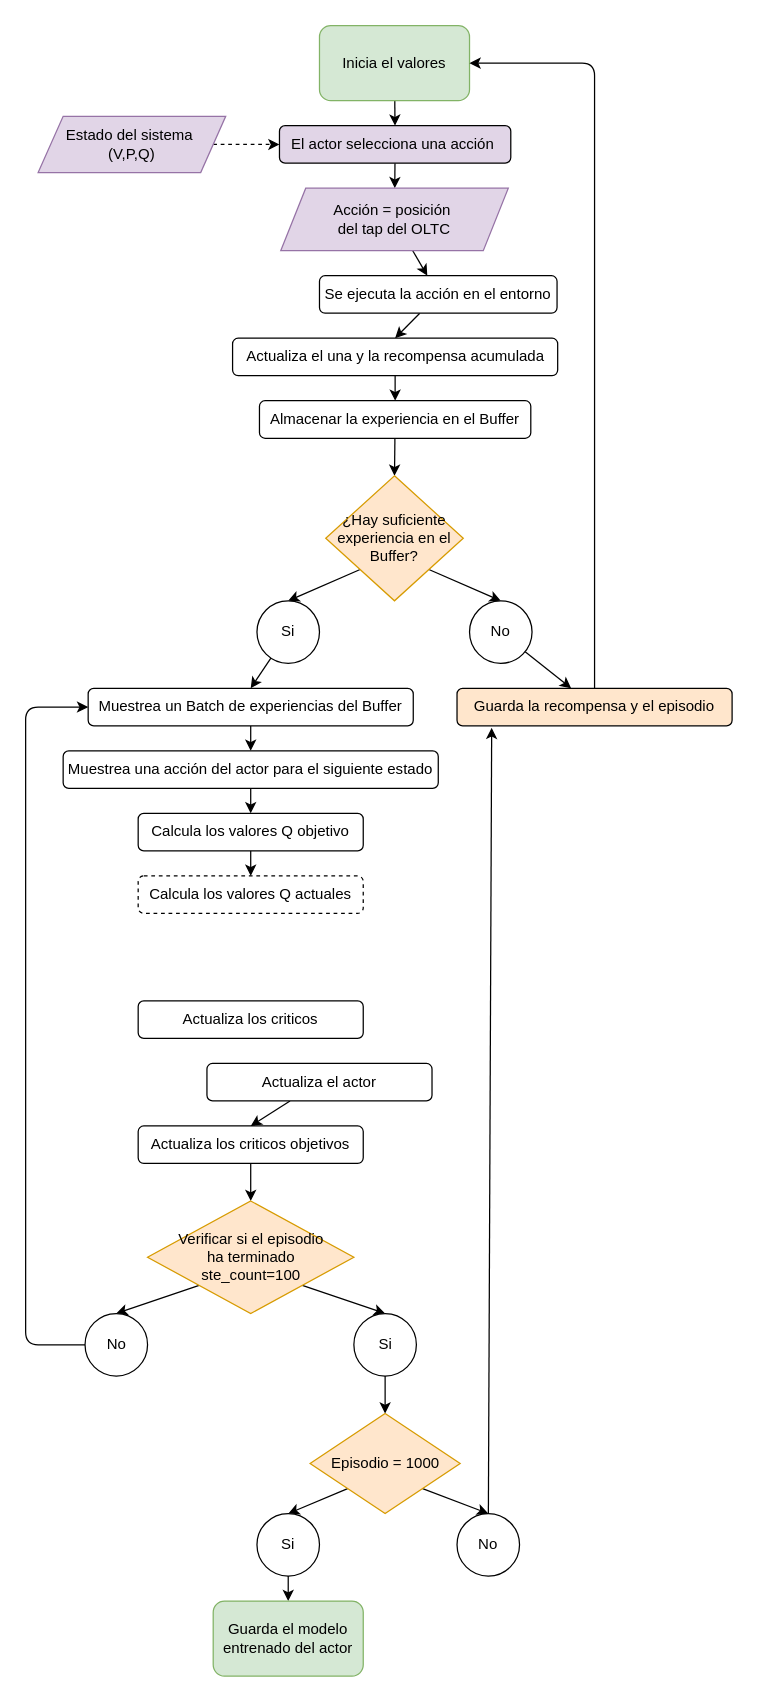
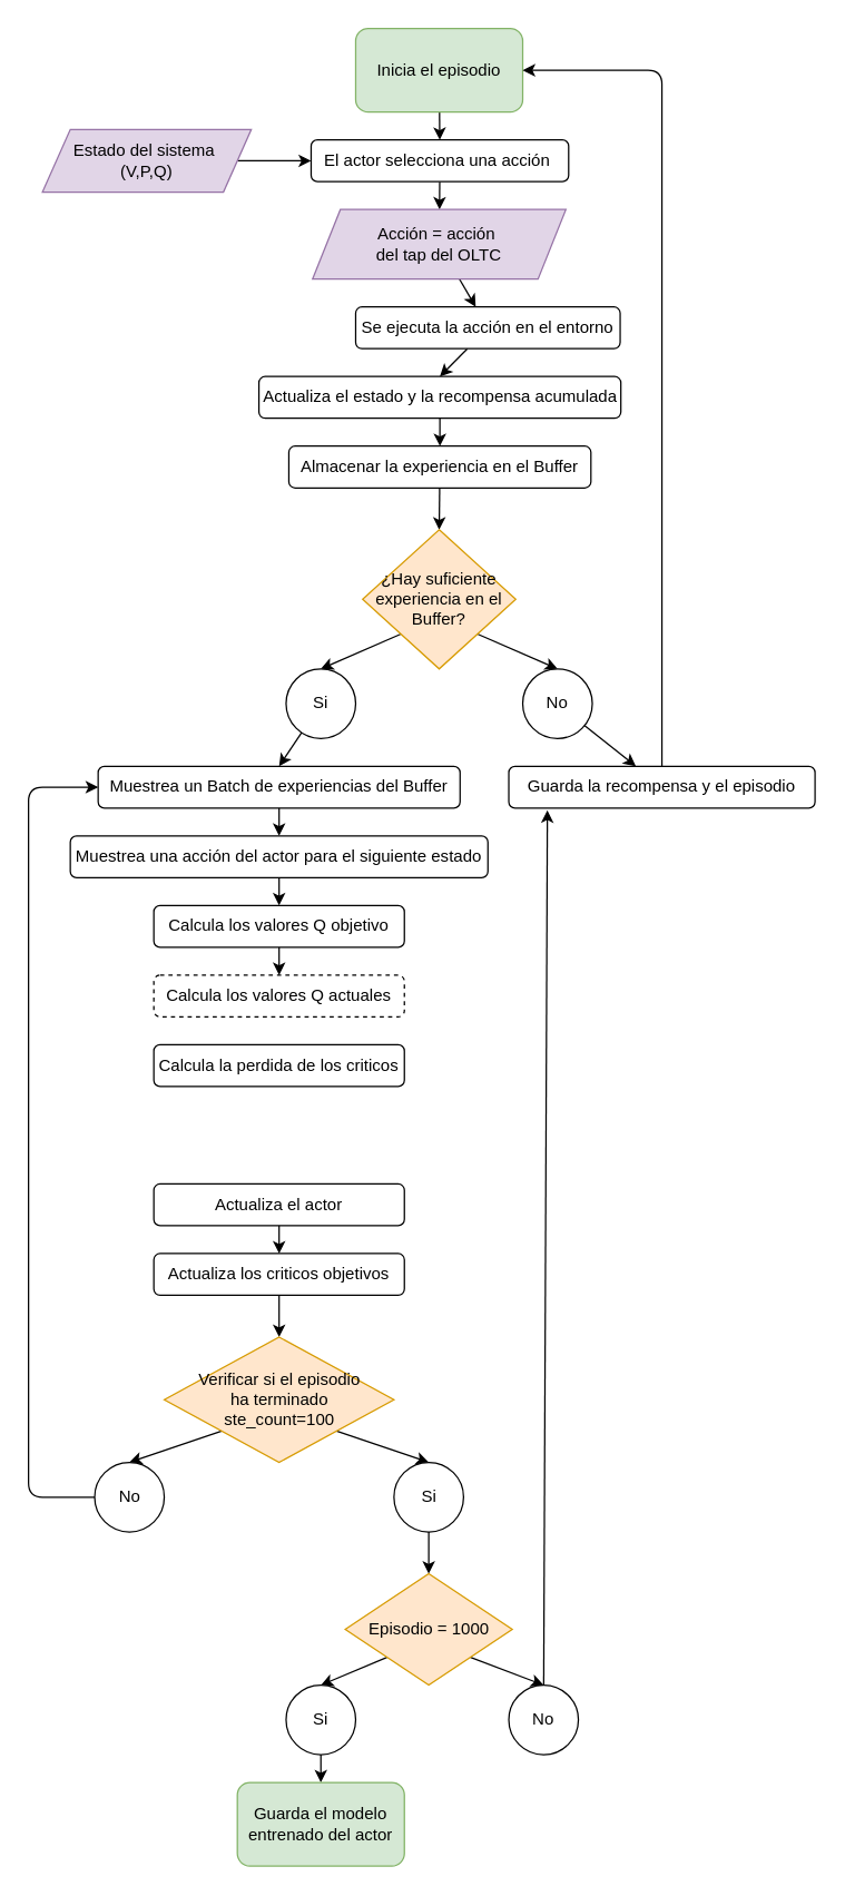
  <mxCell id="0" />
  <mxCell id="1" parent="0" />
  <mxCell id="2" style="edgeStyle=none;html=1;" parent="1" source="3" target="5" edge="1"><mxGeometry relative="1" as="geometry" /></mxCell>
- <mxCell id="3" value="Inicia el valores" style="rounded=1;whiteSpace=wrap;html=1;fillColor=#d5e8d4;strokeColor=#82b366;" parent="1" vertex="1"><mxGeometry x="255" y="20" width="120" height="60" as="geometry" /></mxCell>
+ <mxCell id="3" value="Inicia el episodio" style="rounded=1;whiteSpace=wrap;html=1;fillColor=#d5e8d4;strokeColor=#82b366;" parent="1" vertex="1"><mxGeometry x="255" y="20" width="120" height="60" as="geometry" /></mxCell>
  <mxCell id="4" value="" style="edgeStyle=none;html=1;" edge="1" parent="1" source="5" target="52"><mxGeometry relative="1" as="geometry" /></mxCell>
- <mxCell id="5" value="El actor selecciona una acción&amp;nbsp;" style="rounded=1;whiteSpace=wrap;html=1;fillColor=#e1d5e7;" parent="1" vertex="1"><mxGeometry x="223" y="100" width="185" height="30" as="geometry" /></mxCell>
+ <mxCell id="5" value="El actor selecciona una acción&amp;nbsp;" style="rounded=1;whiteSpace=wrap;html=1;" parent="1" vertex="1"><mxGeometry x="223" y="100" width="185" height="30" as="geometry" /></mxCell>
  <mxCell id="6" style="edgeStyle=none;html=1;entryX=0.5;entryY=0;entryDx=0;entryDy=0;" parent="1" source="7" target="11" edge="1"><mxGeometry relative="1" as="geometry" /></mxCell>
  <mxCell id="7" value="Se ejecuta la acción en el entorno" style="rounded=1;whiteSpace=wrap;html=1;" parent="1" vertex="1"><mxGeometry x="255" y="220" width="190" height="30" as="geometry" /></mxCell>
  <mxCell id="8" style="edgeStyle=none;html=1;entryX=0.5;entryY=0;entryDx=0;entryDy=0;" parent="1" source="9" target="45" edge="1"><mxGeometry relative="1" as="geometry"><mxPoint x="315" y="630" as="targetPoint" /></mxGeometry></mxCell>
  <mxCell id="9" value="Almacenar la experiencia en el Buffer" style="rounded=1;whiteSpace=wrap;html=1;" parent="1" vertex="1"><mxGeometry x="207" y="320" width="217" height="30" as="geometry" /></mxCell>
  <mxCell id="10" style="edgeStyle=none;html=1;entryX=0.5;entryY=0;entryDx=0;entryDy=0;" parent="1" source="11" target="9" edge="1"><mxGeometry relative="1" as="geometry" /></mxCell>
- <mxCell id="11" value="Actualiza el una y la recompensa acumulada" style="rounded=1;whiteSpace=wrap;html=1;" parent="1" vertex="1"><mxGeometry x="185.5" y="270" width="260" height="30" as="geometry" /></mxCell>
+ <mxCell id="11" value="Actualiza el estado y la recompensa acumulada" style="rounded=1;whiteSpace=wrap;html=1;" parent="1" vertex="1"><mxGeometry x="185.5" y="270" width="260" height="30" as="geometry" /></mxCell>
  <mxCell id="12" style="edgeStyle=none;html=1;entryX=0.5;entryY=0;entryDx=0;entryDy=0;exitX=0;exitY=1;exitDx=0;exitDy=0;" parent="1" source="45" target="15" edge="1"><mxGeometry relative="1" as="geometry"><mxPoint x="299.211" y="690" as="sourcePoint" /></mxGeometry></mxCell>
  <mxCell id="13" style="edgeStyle=none;html=1;entryX=0.5;entryY=0;entryDx=0;entryDy=0;exitX=1;exitY=1;exitDx=0;exitDy=0;" parent="1" source="45" target="17" edge="1"><mxGeometry relative="1" as="geometry"><mxPoint x="330.789" y="690" as="sourcePoint" /></mxGeometry></mxCell>
  <mxCell id="14" style="edgeStyle=none;html=1;entryX=0.5;entryY=0;entryDx=0;entryDy=0;" parent="1" source="15" target="21" edge="1"><mxGeometry relative="1" as="geometry" /></mxCell>
  <mxCell id="15" value="Si" style="ellipse;whiteSpace=wrap;html=1;aspect=fixed;" parent="1" vertex="1"><mxGeometry x="205" y="480" width="50" height="50" as="geometry" /></mxCell>
  <mxCell id="16" style="edgeStyle=none;html=1;" parent="1" source="17" target="19" edge="1"><mxGeometry relative="1" as="geometry" /></mxCell>
  <mxCell id="17" value="No" style="ellipse;whiteSpace=wrap;html=1;aspect=fixed;" parent="1" vertex="1"><mxGeometry x="375" y="480" width="50" height="50" as="geometry" /></mxCell>
  <mxCell id="18" style="edgeStyle=none;html=1;entryX=1;entryY=0.5;entryDx=0;entryDy=0;" parent="1" source="19" target="3" edge="1"><mxGeometry relative="1" as="geometry"><Array as="points"><mxPoint x="475" y="50" /></Array></mxGeometry></mxCell>
- <mxCell id="19" value="Guarda la recompensa y el episodio" style="rounded=1;whiteSpace=wrap;html=1;fillColor=#ffe6cc;" parent="1" vertex="1"><mxGeometry x="365" y="550" width="220" height="30" as="geometry" /></mxCell>
+ <mxCell id="19" value="Guarda la recompensa y el episodio" style="rounded=1;whiteSpace=wrap;html=1;" parent="1" vertex="1"><mxGeometry x="365" y="550" width="220" height="30" as="geometry" /></mxCell>
  <mxCell id="20" style="edgeStyle=none;html=1;entryX=0.5;entryY=0;entryDx=0;entryDy=0;" parent="1" source="21" target="23" edge="1"><mxGeometry relative="1" as="geometry" /></mxCell>
  <mxCell id="21" value="Muestrea un Batch de experiencias del Buffer" style="rounded=1;whiteSpace=wrap;html=1;" parent="1" vertex="1"><mxGeometry x="70" y="550" width="260" height="30" as="geometry" /></mxCell>
  <mxCell id="22" style="edgeStyle=none;html=1;entryX=0.5;entryY=0;entryDx=0;entryDy=0;" parent="1" source="23" target="25" edge="1"><mxGeometry relative="1" as="geometry" /></mxCell>
  <mxCell id="23" value="Muestrea una acción del actor para el siguiente estado" style="rounded=1;whiteSpace=wrap;html=1;" parent="1" vertex="1"><mxGeometry x="50" y="600" width="300" height="30" as="geometry" /></mxCell>
  <mxCell id="24" style="edgeStyle=none;html=1;entryX=0.5;entryY=0;entryDx=0;entryDy=0;" parent="1" source="25" target="26" edge="1"><mxGeometry relative="1" as="geometry" /></mxCell>
  <mxCell id="25" value="Calcula los valores Q objetivo" style="rounded=1;whiteSpace=wrap;html=1;" parent="1" vertex="1"><mxGeometry x="110" y="650" width="180" height="30" as="geometry" /></mxCell>
  <mxCell id="26" value="Calcula los valores Q actuales" style="rounded=1;whiteSpace=wrap;html=1;dashed=1;" parent="1" vertex="1"><mxGeometry x="110" y="700" width="180" height="30" as="geometry" /></mxCell>
- <mxCell id="28" value="Actualiza los criticos" style="rounded=1;whiteSpace=wrap;html=1;" parent="1" vertex="1"><mxGeometry x="110" y="800" width="180" height="30" as="geometry" /></mxCell>
+ <mxCell id="27" value="Calcula la perdida de los criticos" style="rounded=1;whiteSpace=wrap;html=1;" parent="1" vertex="1"><mxGeometry x="110" y="750" width="180" height="30" as="geometry" /></mxCell>
  <mxCell id="29" style="edgeStyle=none;html=1;entryX=0.5;entryY=0;entryDx=0;entryDy=0;" parent="1" source="30" target="32" edge="1"><mxGeometry relative="1" as="geometry" /></mxCell>
- <mxCell id="30" value="Actualiza el actor" style="rounded=1;whiteSpace=wrap;html=1;" parent="1" vertex="1"><mxGeometry x="165" y="850" width="180" height="30" as="geometry" /></mxCell>
+ <mxCell id="30" value="Actualiza el actor" style="rounded=1;whiteSpace=wrap;html=1;" parent="1" vertex="1"><mxGeometry x="110" y="850" width="180" height="30" as="geometry" /></mxCell>
  <mxCell id="31" style="edgeStyle=none;html=1;entryX=0.5;entryY=0;entryDx=0;entryDy=0;" parent="1" source="32" target="46" edge="1"><mxGeometry relative="1" as="geometry"><mxPoint x="220" y="1780" as="targetPoint" /></mxGeometry></mxCell>
  <mxCell id="32" value="Actualiza los criticos objetivos" style="rounded=1;whiteSpace=wrap;html=1;" parent="1" vertex="1"><mxGeometry x="110" y="900" width="180" height="30" as="geometry" /></mxCell>
  <mxCell id="33" style="edgeStyle=none;html=1;entryX=0.5;entryY=0;entryDx=0;entryDy=0;exitX=0;exitY=1;exitDx=0;exitDy=0;" parent="1" source="46" target="36" edge="1"><mxGeometry relative="1" as="geometry"><mxPoint x="191.667" y="1840" as="sourcePoint" /></mxGeometry></mxCell>
  <mxCell id="34" style="edgeStyle=none;html=1;entryX=0.5;entryY=0;entryDx=0;entryDy=0;exitX=1;exitY=1;exitDx=0;exitDy=0;" parent="1" source="46" target="38" edge="1"><mxGeometry relative="1" as="geometry"><mxPoint x="255.812" y="1840" as="sourcePoint" /></mxGeometry></mxCell>
  <mxCell id="35" style="edgeStyle=none;html=1;entryX=0;entryY=0.5;entryDx=0;entryDy=0;" parent="1" source="36" target="21" edge="1"><mxGeometry relative="1" as="geometry"><Array as="points"><mxPoint x="20" y="1075" /><mxPoint x="20" y="565" /></Array></mxGeometry></mxCell>
  <mxCell id="36" value="No" style="ellipse;whiteSpace=wrap;html=1;aspect=fixed;" parent="1" vertex="1"><mxGeometry x="67.5" y="1050" width="50" height="50" as="geometry" /></mxCell>
  <mxCell id="37" style="edgeStyle=none;html=1;entryX=0.5;entryY=0;entryDx=0;entryDy=0;" parent="1" source="38" target="48" edge="1"><mxGeometry relative="1" as="geometry"><mxPoint x="295" y="2030" as="targetPoint" /></mxGeometry></mxCell>
  <mxCell id="38" value="Si" style="ellipse;whiteSpace=wrap;html=1;aspect=fixed;" parent="1" vertex="1"><mxGeometry x="282.5" y="1050" width="50" height="50" as="geometry" /></mxCell>
  <mxCell id="39" style="edgeStyle=none;html=1;entryX=0.5;entryY=0;entryDx=0;entryDy=0;exitX=0;exitY=1;exitDx=0;exitDy=0;" parent="1" source="48" target="43" edge="1"><mxGeometry relative="1" as="geometry"><mxPoint x="257.5" y="2090" as="sourcePoint" /></mxGeometry></mxCell>
  <mxCell id="40" style="edgeStyle=none;html=1;entryX=0.126;entryY=1.053;entryDx=0;entryDy=0;entryPerimeter=0;" parent="1" source="41" target="19" edge="1"><mxGeometry relative="1" as="geometry"><mxPoint x="390" y="920" as="targetPoint" /></mxGeometry></mxCell>
  <mxCell id="41" value="No" style="ellipse;whiteSpace=wrap;html=1;aspect=fixed;" parent="1" vertex="1"><mxGeometry x="365" y="1210" width="50" height="50" as="geometry" /></mxCell>
  <mxCell id="42" style="edgeStyle=none;html=1;" parent="1" source="43" target="44" edge="1"><mxGeometry relative="1" as="geometry" /></mxCell>
  <mxCell id="43" value="Si" style="ellipse;whiteSpace=wrap;html=1;aspect=fixed;" parent="1" vertex="1"><mxGeometry x="205" y="1210" width="50" height="50" as="geometry" /></mxCell>
  <mxCell id="44" value="Guarda el modelo entrenado del actor" style="rounded=1;whiteSpace=wrap;html=1;fillColor=#d5e8d4;strokeColor=#82b366;" parent="1" vertex="1"><mxGeometry x="170" y="1280" width="120" height="60" as="geometry" /></mxCell>
  <mxCell id="45" value="¿Hay suficiente experiencia en el Buffer?" style="rhombus;whiteSpace=wrap;html=1;fillColor=#ffe6cc;strokeColor=#d79b00;" vertex="1" parent="1"><mxGeometry x="260" y="380" width="110" height="100" as="geometry" /></mxCell>
  <mxCell id="46" value="Verificar si el episodio&lt;div&gt;&amp;nbsp;ha terminado&amp;nbsp;&lt;div&gt;ste_count=100&lt;/div&gt;&lt;/div&gt;" style="rhombus;whiteSpace=wrap;html=1;fillColor=#ffe6cc;strokeColor=#d79b00;" vertex="1" parent="1"><mxGeometry x="117.5" y="960" width="165" height="90" as="geometry" /></mxCell>
  <mxCell id="47" style="edgeStyle=none;html=1;exitX=1;exitY=1;exitDx=0;exitDy=0;entryX=0.5;entryY=0;entryDx=0;entryDy=0;" edge="1" parent="1" source="48" target="41"><mxGeometry relative="1" as="geometry" /></mxCell>
  <mxCell id="48" value="Episodio = 1000" style="rhombus;whiteSpace=wrap;html=1;fillColor=#ffe6cc;strokeColor=#d79b00;" vertex="1" parent="1"><mxGeometry x="247.5" y="1130" width="120" height="80" as="geometry" /></mxCell>
- <mxCell id="49" style="edgeStyle=none;html=1;entryX=0;entryY=0.5;entryDx=0;entryDy=0;dashed=1;" edge="1" parent="1" source="50" target="5"><mxGeometry relative="1" as="geometry" /></mxCell>
+ <mxCell id="49" style="edgeStyle=none;html=1;entryX=0;entryY=0.5;entryDx=0;entryDy=0;" edge="1" parent="1" source="50" target="5"><mxGeometry relative="1" as="geometry" /></mxCell>
  <mxCell id="50" value="Estado del sistema&amp;nbsp;&lt;div&gt;(V,P,Q)&lt;/div&gt;" style="shape=parallelogram;perimeter=parallelogramPerimeter;whiteSpace=wrap;html=1;fixedSize=1;fillColor=#e1d5e7;strokeColor=#9673a6;" vertex="1" parent="1"><mxGeometry x="30" y="92.5" width="150" height="45" as="geometry" /></mxCell>
  <mxCell id="51" value="" style="edgeStyle=none;html=1;" edge="1" parent="1" source="52" target="7"><mxGeometry relative="1" as="geometry" /></mxCell>
- <mxCell id="52" value="Acción = posición&amp;nbsp;&lt;div&gt;del tap del OLTC&lt;/div&gt;" style="shape=parallelogram;perimeter=parallelogramPerimeter;whiteSpace=wrap;html=1;fixedSize=1;fillColor=#e1d5e7;strokeColor=#9673a6;" vertex="1" parent="1"><mxGeometry x="224" y="150" width="182" height="50" as="geometry" /></mxCell>
+ <mxCell id="52" value="Acción = acción&amp;nbsp;&lt;div&gt;del tap del OLTC&lt;/div&gt;" style="shape=parallelogram;perimeter=parallelogramPerimeter;whiteSpace=wrap;html=1;fixedSize=1;fillColor=#e1d5e7;strokeColor=#9673a6;" vertex="1" parent="1"><mxGeometry x="224" y="150" width="182" height="50" as="geometry" /></mxCell>
